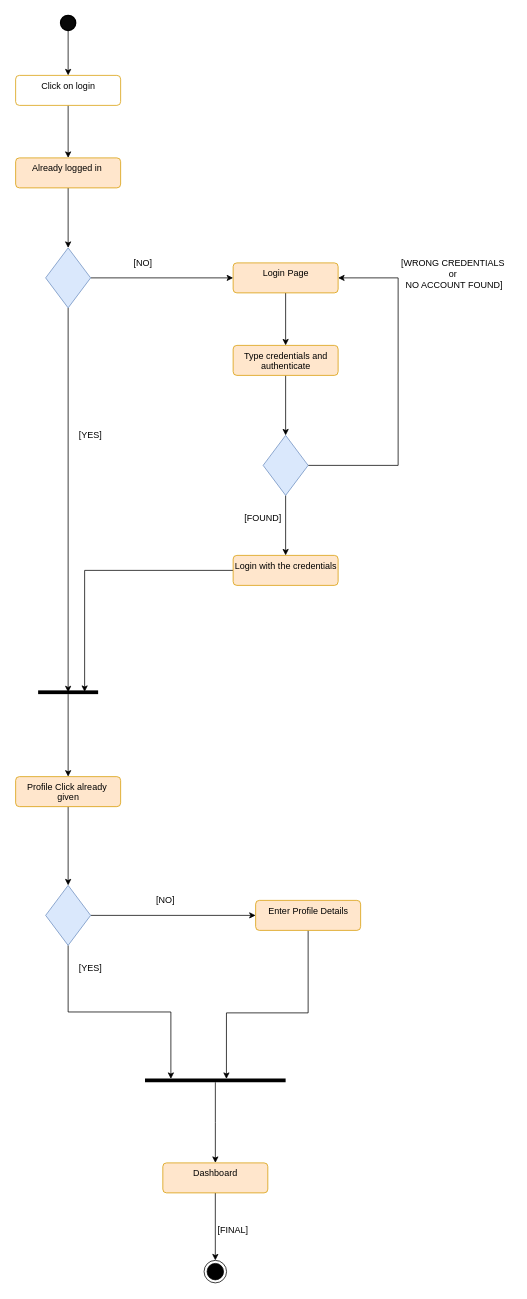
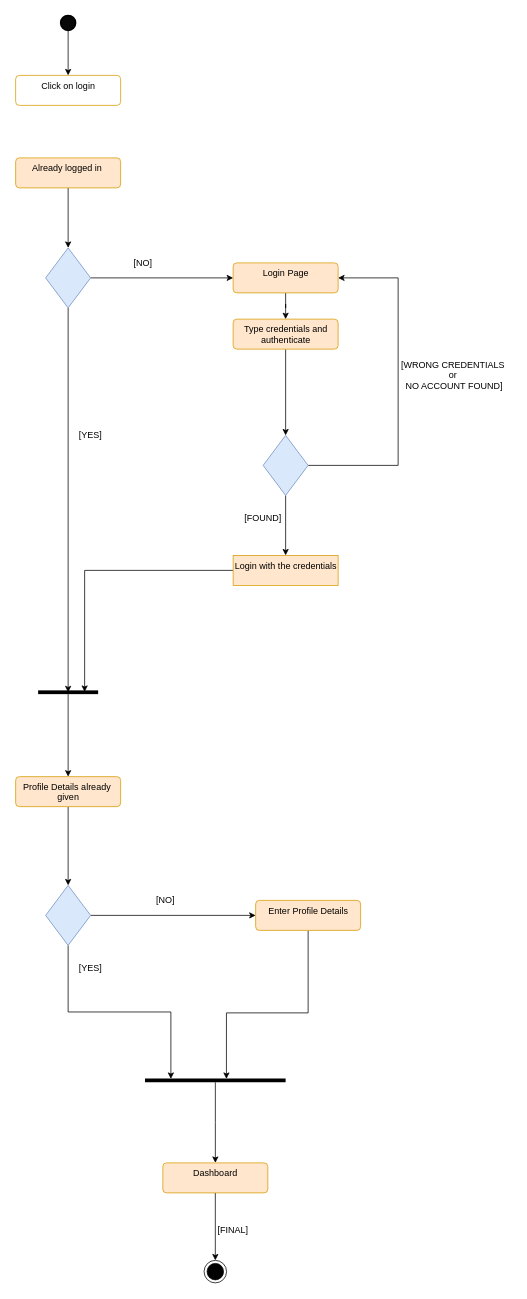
  <mxCell id="0" />
  <mxCell id="1" parent="0" />
  <mxCell id="2" value="" style="edgeStyle=orthogonalEdgeStyle;rounded=0;orthogonalLoop=1;jettySize=auto;html=1;" parent="1" source="3" target="5" edge="1"><mxGeometry relative="1" as="geometry" /></mxCell>
  <mxCell id="3" value="" style="html=1;points=[];perimeter=orthogonalPerimeter;fillColor=#000000;strokeColor=none;direction=south;" parent="1" vertex="1"><mxGeometry x="192.5" y="1437.5" width="187.5" height="5" as="geometry" /></mxCell>
  <mxCell id="4" value="" style="edgeStyle=orthogonalEdgeStyle;rounded=0;orthogonalLoop=1;jettySize=auto;html=1;" parent="1" source="5" target="29" edge="1"><mxGeometry relative="1" as="geometry" /></mxCell>
  <mxCell id="5" value="Dashboard" style="html=1;align=center;verticalAlign=top;rounded=1;absoluteArcSize=1;arcSize=10;dashed=0;fillColor=#ffe6cc;strokeColor=#d79b00;" parent="1" vertex="1"><mxGeometry x="216.25" y="1550" width="140" height="40" as="geometry" /></mxCell>
  <mxCell id="6" style="edgeStyle=orthogonalEdgeStyle;rounded=0;orthogonalLoop=1;jettySize=auto;html=1;entryX=0.1;entryY=0.421;entryDx=0;entryDy=0;entryPerimeter=0;exitX=0.5;exitY=1;exitDx=0;exitDy=0;" parent="1" source="7" target="3" edge="1"><mxGeometry relative="1" as="geometry"><Array as="points"><mxPoint x="410" y="1350" /><mxPoint x="301" y="1350" /></Array></mxGeometry></mxCell>
  <mxCell id="7" value="Enter Profile Details" style="html=1;align=center;verticalAlign=top;rounded=1;absoluteArcSize=1;arcSize=10;dashed=0;fillColor=#ffe6cc;strokeColor=#d79b00;" parent="1" vertex="1"><mxGeometry x="340" y="1200" width="140" height="40" as="geometry" /></mxCell>
  <mxCell id="8" value="" style="edgeStyle=orthogonalEdgeStyle;rounded=0;orthogonalLoop=1;jettySize=auto;html=1;" parent="1" source="9" target="22" edge="1"><mxGeometry relative="1" as="geometry" /></mxCell>
- <mxCell id="9" value="Profile Click already&amp;nbsp;&lt;br&gt;given" style="html=1;align=center;verticalAlign=top;rounded=1;absoluteArcSize=1;arcSize=10;dashed=0;fillColor=#ffe6cc;strokeColor=#d79b00;" parent="1" vertex="1"><mxGeometry x="20" y="1035" width="140" height="40" as="geometry" /></mxCell>
+ <mxCell id="9" value="Profile Details already&amp;nbsp;&lt;br&gt;given" style="html=1;align=center;verticalAlign=top;rounded=1;absoluteArcSize=1;arcSize=10;dashed=0;fillColor=#ffe6cc;strokeColor=#d79b00;" parent="1" vertex="1"><mxGeometry x="20" y="1035" width="140" height="40" as="geometry" /></mxCell>
  <mxCell id="10" style="edgeStyle=orthogonalEdgeStyle;rounded=0;orthogonalLoop=1;jettySize=auto;html=1;entryX=0.4;entryY=0.225;entryDx=0;entryDy=0;entryPerimeter=0;" parent="1" source="11" target="33" edge="1"><mxGeometry relative="1" as="geometry" /></mxCell>
- <mxCell id="11" value="Login with the credentials" style="html=1;align=center;verticalAlign=top;rounded=1;absoluteArcSize=1;arcSize=10;dashed=0;fillColor=#ffe6cc;strokeColor=#d79b00;" parent="1" vertex="1"><mxGeometry x="310" y="740" width="140" height="40" as="geometry" /></mxCell>
+ <mxCell id="11" value="Login with the credentials" style="html=1;align=center;verticalAlign=top;absoluteArcSize=1;arcSize=10;dashed=0;fillColor=#ffe6cc;strokeColor=#d79b00;rounded=0;" parent="1" vertex="1"><mxGeometry x="310" y="740" width="140" height="40" as="geometry" /></mxCell>
  <mxCell id="12" value="" style="edgeStyle=orthogonalEdgeStyle;rounded=0;orthogonalLoop=1;jettySize=auto;html=1;" parent="1" source="13" target="25" edge="1"><mxGeometry relative="1" as="geometry" /></mxCell>
- <mxCell id="13" value="Type credentials and&lt;br&gt;authenticate" style="html=1;align=center;verticalAlign=top;rounded=1;absoluteArcSize=1;arcSize=10;dashed=0;fillColor=#ffe6cc;strokeColor=#d79b00;" parent="1" vertex="1"><mxGeometry x="310" y="460" width="140" height="40" as="geometry" /></mxCell>
+ <mxCell id="13" value="Type credentials and&lt;br&gt;authenticate" style="html=1;align=center;verticalAlign=top;rounded=1;absoluteArcSize=1;arcSize=10;dashed=0;fillColor=#ffe6cc;strokeColor=#d79b00;" parent="1" vertex="1"><mxGeometry x="310" y="425" width="140" height="40" as="geometry" /></mxCell>
  <mxCell id="14" value="" style="edgeStyle=orthogonalEdgeStyle;rounded=0;orthogonalLoop=1;jettySize=auto;html=1;" parent="1" source="15" target="13" edge="1"><mxGeometry relative="1" as="geometry" /></mxCell>
  <mxCell id="15" value="Login Page" style="html=1;align=center;verticalAlign=top;rounded=1;absoluteArcSize=1;arcSize=10;dashed=0;fillColor=#ffe6cc;strokeColor=#d79b00;" parent="1" vertex="1"><mxGeometry x="310" y="350" width="140" height="40" as="geometry" /></mxCell>
  <mxCell id="16" value="" style="edgeStyle=orthogonalEdgeStyle;rounded=0;orthogonalLoop=1;jettySize=auto;html=1;" parent="1" source="17" target="28" edge="1"><mxGeometry relative="1" as="geometry" /></mxCell>
  <mxCell id="17" value="Already logged in&amp;nbsp;" style="html=1;align=center;verticalAlign=top;rounded=1;absoluteArcSize=1;arcSize=10;dashed=0;fillColor=#ffe6cc;strokeColor=#d79b00;" parent="1" vertex="1"><mxGeometry x="20" y="210" width="140" height="40" as="geometry" /></mxCell>
- <mxCell id="18" value="" style="edgeStyle=orthogonalEdgeStyle;rounded=0;orthogonalLoop=1;jettySize=auto;html=1;" parent="1" source="19" target="17" edge="1"><mxGeometry relative="1" as="geometry" /></mxCell>
  <mxCell id="19" value="Click on login" style="html=1;align=center;verticalAlign=top;rounded=1;absoluteArcSize=1;arcSize=10;dashed=0;fillColor=#ffffff;strokeColor=#d79b00;" parent="1" vertex="1"><mxGeometry x="20" y="100" width="140" height="40" as="geometry" /></mxCell>
  <mxCell id="20" style="edgeStyle=orthogonalEdgeStyle;rounded=0;orthogonalLoop=1;jettySize=auto;html=1;entryX=0;entryY=0.5;entryDx=0;entryDy=0;" parent="1" source="22" target="7" edge="1"><mxGeometry relative="1" as="geometry" /></mxCell>
  <mxCell id="21" style="edgeStyle=orthogonalEdgeStyle;rounded=0;orthogonalLoop=1;jettySize=auto;html=1;entryX=0.1;entryY=0.816;entryDx=0;entryDy=0;entryPerimeter=0;exitX=0.5;exitY=1;exitDx=0;exitDy=0;" parent="1" source="22" target="3" edge="1"><mxGeometry relative="1" as="geometry" /></mxCell>
  <mxCell id="22" value="" style="rhombus;whiteSpace=wrap;html=1;fillColor=#dae8fc;strokeColor=#6c8ebf;" parent="1" vertex="1"><mxGeometry x="60" y="1180" width="60" height="80" as="geometry" /></mxCell>
  <mxCell id="23" value="" style="edgeStyle=orthogonalEdgeStyle;rounded=0;orthogonalLoop=1;jettySize=auto;html=1;" parent="1" source="25" target="11" edge="1"><mxGeometry relative="1" as="geometry" /></mxCell>
  <mxCell id="24" style="edgeStyle=orthogonalEdgeStyle;rounded=0;orthogonalLoop=1;jettySize=auto;html=1;entryX=1;entryY=0.5;entryDx=0;entryDy=0;exitX=1;exitY=0.5;exitDx=0;exitDy=0;" parent="1" source="25" target="15" edge="1"><mxGeometry relative="1" as="geometry"><Array as="points"><mxPoint x="530" y="620" /><mxPoint x="530" y="370" /></Array></mxGeometry></mxCell>
  <mxCell id="25" value="" style="rhombus;whiteSpace=wrap;html=1;fillColor=#dae8fc;strokeColor=#6c8ebf;" parent="1" vertex="1"><mxGeometry x="350" y="580" width="60" height="80" as="geometry" /></mxCell>
  <mxCell id="26" style="edgeStyle=orthogonalEdgeStyle;rounded=0;orthogonalLoop=1;jettySize=auto;html=1;" parent="1" source="28" target="15" edge="1"><mxGeometry relative="1" as="geometry" /></mxCell>
  <mxCell id="27" style="edgeStyle=orthogonalEdgeStyle;rounded=0;orthogonalLoop=1;jettySize=auto;html=1;entryX=0.5;entryY=0.5;entryDx=0;entryDy=0;entryPerimeter=0;" parent="1" source="28" target="33" edge="1"><mxGeometry relative="1" as="geometry" /></mxCell>
  <mxCell id="28" value="" style="rhombus;whiteSpace=wrap;html=1;fillColor=#dae8fc;strokeColor=#6c8ebf;" parent="1" vertex="1"><mxGeometry x="60" y="330" width="60" height="80" as="geometry" /></mxCell>
  <mxCell id="29" value="" style="ellipse;html=1;shape=endState;fillColor=#000000;strokeColor=#000000;" parent="1" vertex="1"><mxGeometry x="271.25" y="1680" width="30" height="30" as="geometry" /></mxCell>
  <mxCell id="30" value="" style="edgeStyle=orthogonalEdgeStyle;rounded=0;orthogonalLoop=1;jettySize=auto;html=1;" parent="1" source="31" target="19" edge="1"><mxGeometry relative="1" as="geometry" /></mxCell>
  <mxCell id="31" value="" style="strokeWidth=2;html=1;shape=mxgraph.flowchart.start_1;whiteSpace=wrap;fillColor=#080808;" parent="1" vertex="1"><mxGeometry x="80" y="20" width="20" height="20" as="geometry" /></mxCell>
  <mxCell id="32" style="edgeStyle=orthogonalEdgeStyle;rounded=0;orthogonalLoop=1;jettySize=auto;html=1;" parent="1" source="33" target="9" edge="1"><mxGeometry relative="1" as="geometry" /></mxCell>
  <mxCell id="33" value="" style="html=1;points=[];perimeter=orthogonalPerimeter;fillColor=#000000;strokeColor=none;direction=south;" parent="1" vertex="1"><mxGeometry x="50" y="920" width="80" height="5" as="geometry" /></mxCell>
  <mxCell id="34" value="[NO]" style="text;html=1;strokeColor=none;fillColor=none;align=center;verticalAlign=middle;whiteSpace=wrap;rounded=0;" parent="1" vertex="1"><mxGeometry x="170" y="340" width="40" height="20" as="geometry" /></mxCell>
  <mxCell id="35" value="[YES]" style="text;html=1;strokeColor=none;fillColor=none;align=center;verticalAlign=middle;whiteSpace=wrap;rounded=0;" parent="1" vertex="1"><mxGeometry x="100" y="570" width="40" height="20" as="geometry" /></mxCell>
- <mxCell id="36" value="[WRONG CREDENTIALS&amp;nbsp;&lt;br&gt;or&amp;nbsp;&lt;br&gt;NO ACCOUNT FOUND]" style="text;html=1;strokeColor=none;fillColor=none;align=center;verticalAlign=middle;whiteSpace=wrap;rounded=0;" parent="1" vertex="1"><mxGeometry x="530" y="355" width="150" height="20" as="geometry" /></mxCell>
+ <mxCell id="36" value="[WRONG CREDENTIALS&amp;nbsp;&lt;br&gt;or&amp;nbsp;&lt;br&gt;NO ACCOUNT FOUND]" style="text;html=1;strokeColor=none;fillColor=none;align=center;verticalAlign=middle;whiteSpace=wrap;rounded=0;" parent="1" vertex="1"><mxGeometry x="530" y="490" width="150" height="20" as="geometry" /></mxCell>
  <mxCell id="37" value="[FOUND]" style="text;html=1;strokeColor=none;fillColor=none;align=center;verticalAlign=middle;whiteSpace=wrap;rounded=0;" parent="1" vertex="1"><mxGeometry x="330" y="680" width="40" height="20" as="geometry" /></mxCell>
  <mxCell id="38" value="[NO]" style="text;html=1;strokeColor=none;fillColor=none;align=center;verticalAlign=middle;whiteSpace=wrap;rounded=0;" parent="1" vertex="1"><mxGeometry x="200" y="1190" width="40" height="20" as="geometry" /></mxCell>
  <mxCell id="39" value="[YES]" style="text;html=1;strokeColor=none;fillColor=none;align=center;verticalAlign=middle;whiteSpace=wrap;rounded=0;" parent="1" vertex="1"><mxGeometry x="100" y="1280" width="40" height="20" as="geometry" /></mxCell>
  <mxCell id="40" value="[FINAL]" style="text;html=1;strokeColor=none;fillColor=none;align=center;verticalAlign=middle;whiteSpace=wrap;rounded=0;" parent="1" vertex="1"><mxGeometry x="290" y="1630" width="40" height="20" as="geometry" /></mxCell>
